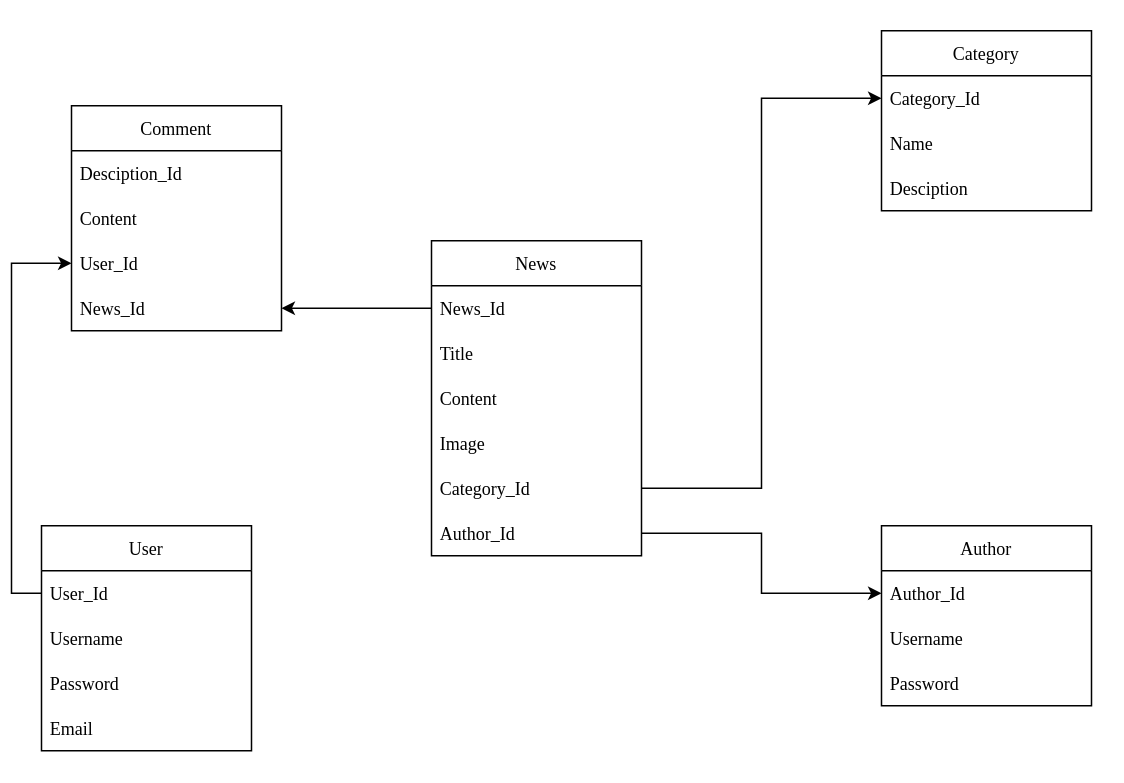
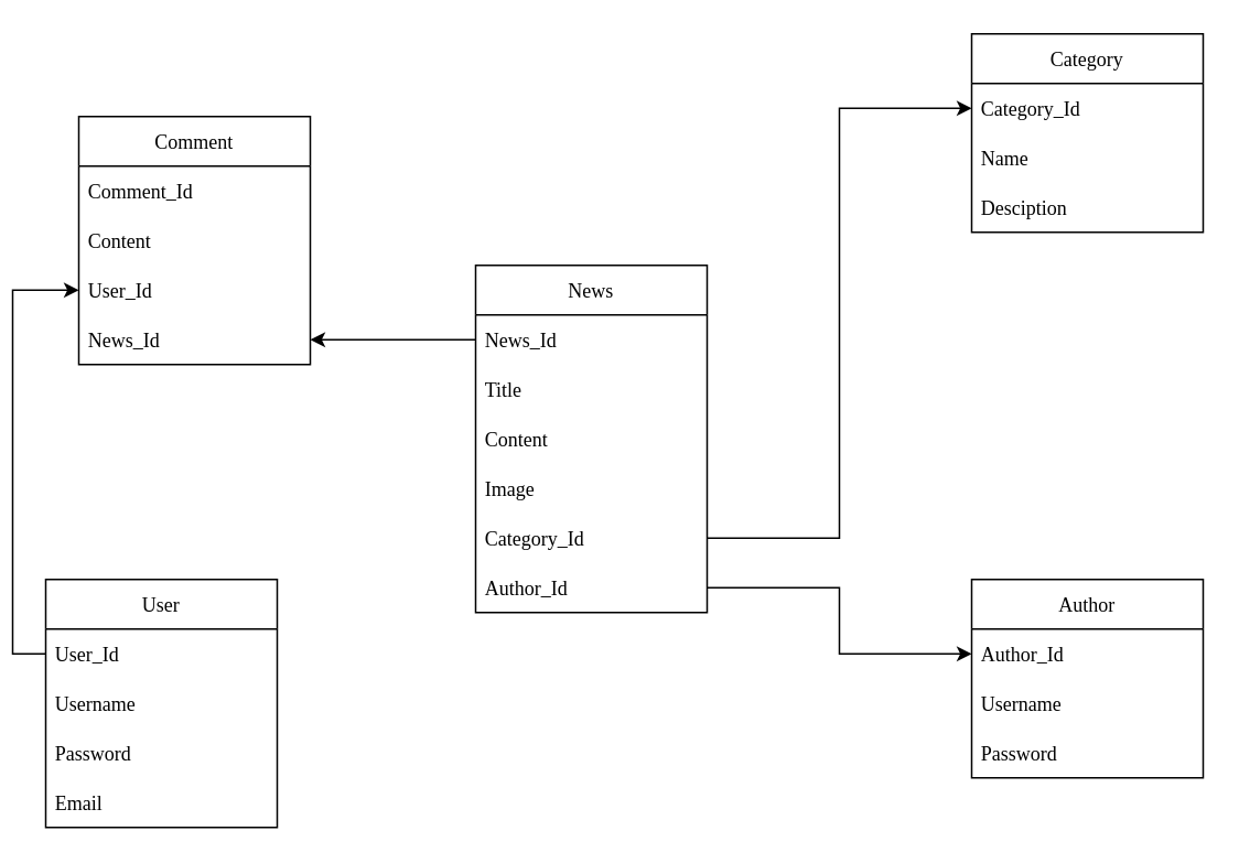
  <mxCell id="0" />
  <mxCell id="1" parent="0" />
  <mxCell id="2" value="News" style="swimlane;fontStyle=0;childLayout=stackLayout;horizontal=1;startSize=30;horizontalStack=0;resizeParent=1;resizeParentMax=0;resizeLast=0;collapsible=1;marginBottom=0;fontFamily=Times New Roman;" vertex="1" parent="1"><mxGeometry x="280" y="160" width="140" height="210" as="geometry" /></mxCell>
  <mxCell id="3" value="News_Id" style="text;strokeColor=none;fillColor=none;align=left;verticalAlign=middle;spacingLeft=4;spacingRight=4;overflow=hidden;points=[[0,0.5],[1,0.5]];portConstraint=eastwest;rotatable=0;fontFamily=Times New Roman;" vertex="1" parent="2"><mxGeometry y="30" width="140" height="30" as="geometry" /></mxCell>
  <mxCell id="4" value="Title" style="text;strokeColor=none;fillColor=none;align=left;verticalAlign=middle;spacingLeft=4;spacingRight=4;overflow=hidden;points=[[0,0.5],[1,0.5]];portConstraint=eastwest;rotatable=0;fontFamily=Times New Roman;" vertex="1" parent="2"><mxGeometry y="60" width="140" height="30" as="geometry" /></mxCell>
  <mxCell id="5" value="Content" style="text;strokeColor=none;fillColor=none;align=left;verticalAlign=middle;spacingLeft=4;spacingRight=4;overflow=hidden;points=[[0,0.5],[1,0.5]];portConstraint=eastwest;rotatable=0;fontFamily=Times New Roman;" vertex="1" parent="2"><mxGeometry y="90" width="140" height="30" as="geometry" /></mxCell>
  <mxCell id="6" value="Image" style="text;strokeColor=none;fillColor=none;align=left;verticalAlign=middle;spacingLeft=4;spacingRight=4;overflow=hidden;points=[[0,0.5],[1,0.5]];portConstraint=eastwest;rotatable=0;fontFamily=Times New Roman;" vertex="1" parent="2"><mxGeometry y="120" width="140" height="30" as="geometry" /></mxCell>
  <mxCell id="7" value="Category_Id" style="text;strokeColor=none;fillColor=none;align=left;verticalAlign=middle;spacingLeft=4;spacingRight=4;overflow=hidden;points=[[0,0.5],[1,0.5]];portConstraint=eastwest;rotatable=0;fontFamily=Times New Roman;" vertex="1" parent="2"><mxGeometry y="150" width="140" height="30" as="geometry" /></mxCell>
  <mxCell id="8" value="Author_Id" style="text;strokeColor=none;fillColor=none;align=left;verticalAlign=middle;spacingLeft=4;spacingRight=4;overflow=hidden;points=[[0,0.5],[1,0.5]];portConstraint=eastwest;rotatable=0;fontFamily=Times New Roman;" vertex="1" parent="2"><mxGeometry y="180" width="140" height="30" as="geometry" /></mxCell>
  <mxCell id="9" value="Category" style="swimlane;fontStyle=0;childLayout=stackLayout;horizontal=1;startSize=30;horizontalStack=0;resizeParent=1;resizeParentMax=0;resizeLast=0;collapsible=1;marginBottom=0;fontFamily=Times New Roman;" vertex="1" parent="1"><mxGeometry x="580" y="20" width="140" height="120" as="geometry" /></mxCell>
  <mxCell id="10" value="Category_Id" style="text;strokeColor=none;fillColor=none;align=left;verticalAlign=middle;spacingLeft=4;spacingRight=4;overflow=hidden;points=[[0,0.5],[1,0.5]];portConstraint=eastwest;rotatable=0;fontFamily=Times New Roman;" vertex="1" parent="9"><mxGeometry y="30" width="140" height="30" as="geometry" /></mxCell>
  <mxCell id="11" value="Name" style="text;strokeColor=none;fillColor=none;align=left;verticalAlign=middle;spacingLeft=4;spacingRight=4;overflow=hidden;points=[[0,0.5],[1,0.5]];portConstraint=eastwest;rotatable=0;fontFamily=Times New Roman;" vertex="1" parent="9"><mxGeometry y="60" width="140" height="30" as="geometry" /></mxCell>
  <mxCell id="12" value="Desciption" style="text;strokeColor=none;fillColor=none;align=left;verticalAlign=middle;spacingLeft=4;spacingRight=4;overflow=hidden;points=[[0,0.5],[1,0.5]];portConstraint=eastwest;rotatable=0;fontFamily=Times New Roman;" vertex="1" parent="9"><mxGeometry y="90" width="140" height="30" as="geometry" /></mxCell>
  <mxCell id="13" style="edgeStyle=orthogonalEdgeStyle;rounded=0;orthogonalLoop=1;jettySize=auto;html=1;exitX=1;exitY=0.5;exitDx=0;exitDy=0;entryX=0;entryY=0.5;entryDx=0;entryDy=0;" edge="1" parent="1" source="7" target="10"><mxGeometry relative="1" as="geometry" /></mxCell>
  <mxCell id="14" value="Author" style="swimlane;fontStyle=0;childLayout=stackLayout;horizontal=1;startSize=30;horizontalStack=0;resizeParent=1;resizeParentMax=0;resizeLast=0;collapsible=1;marginBottom=0;fontFamily=Times New Roman;" vertex="1" parent="1"><mxGeometry x="580" y="350" width="140" height="120" as="geometry" /></mxCell>
  <mxCell id="15" value="Author_Id" style="text;strokeColor=none;fillColor=none;align=left;verticalAlign=middle;spacingLeft=4;spacingRight=4;overflow=hidden;points=[[0,0.5],[1,0.5]];portConstraint=eastwest;rotatable=0;fontFamily=Times New Roman;" vertex="1" parent="14"><mxGeometry y="30" width="140" height="30" as="geometry" /></mxCell>
  <mxCell id="16" value="Username" style="text;strokeColor=none;fillColor=none;align=left;verticalAlign=middle;spacingLeft=4;spacingRight=4;overflow=hidden;points=[[0,0.5],[1,0.5]];portConstraint=eastwest;rotatable=0;fontFamily=Times New Roman;" vertex="1" parent="14"><mxGeometry y="60" width="140" height="30" as="geometry" /></mxCell>
  <mxCell id="17" value="Password" style="text;strokeColor=none;fillColor=none;align=left;verticalAlign=middle;spacingLeft=4;spacingRight=4;overflow=hidden;points=[[0,0.5],[1,0.5]];portConstraint=eastwest;rotatable=0;fontFamily=Times New Roman;" vertex="1" parent="14"><mxGeometry y="90" width="140" height="30" as="geometry" /></mxCell>
  <mxCell id="18" style="edgeStyle=orthogonalEdgeStyle;rounded=0;orthogonalLoop=1;jettySize=auto;html=1;exitX=1;exitY=0.5;exitDx=0;exitDy=0;entryX=0;entryY=0.5;entryDx=0;entryDy=0;" edge="1" parent="1" source="8" target="15"><mxGeometry relative="1" as="geometry" /></mxCell>
  <mxCell id="19" value="Comment" style="swimlane;fontStyle=0;childLayout=stackLayout;horizontal=1;startSize=30;horizontalStack=0;resizeParent=1;resizeParentMax=0;resizeLast=0;collapsible=1;marginBottom=0;fontFamily=Times New Roman;" vertex="1" parent="1"><mxGeometry x="40" y="70" width="140" height="150" as="geometry" /></mxCell>
- <mxCell id="20" value="Desciption_Id" style="text;strokeColor=none;fillColor=none;align=left;verticalAlign=middle;spacingLeft=4;spacingRight=4;overflow=hidden;points=[[0,0.5],[1,0.5]];portConstraint=eastwest;rotatable=0;fontFamily=Times New Roman;" vertex="1" parent="19"><mxGeometry y="30" width="140" height="30" as="geometry" /></mxCell>
+ <mxCell id="20" value="Comment_Id" style="text;strokeColor=none;fillColor=none;align=left;verticalAlign=middle;spacingLeft=4;spacingRight=4;overflow=hidden;points=[[0,0.5],[1,0.5]];portConstraint=eastwest;rotatable=0;fontFamily=Times New Roman;" vertex="1" parent="19"><mxGeometry y="30" width="140" height="30" as="geometry" /></mxCell>
  <mxCell id="21" value="Content" style="text;strokeColor=none;fillColor=none;align=left;verticalAlign=middle;spacingLeft=4;spacingRight=4;overflow=hidden;points=[[0,0.5],[1,0.5]];portConstraint=eastwest;rotatable=0;fontFamily=Times New Roman;" vertex="1" parent="19"><mxGeometry y="60" width="140" height="30" as="geometry" /></mxCell>
  <mxCell id="22" value="User_Id" style="text;strokeColor=none;fillColor=none;align=left;verticalAlign=middle;spacingLeft=4;spacingRight=4;overflow=hidden;points=[[0,0.5],[1,0.5]];portConstraint=eastwest;rotatable=0;fontFamily=Times New Roman;" vertex="1" parent="19"><mxGeometry y="90" width="140" height="30" as="geometry" /></mxCell>
  <mxCell id="23" value="News_Id" style="text;strokeColor=none;fillColor=none;align=left;verticalAlign=middle;spacingLeft=4;spacingRight=4;overflow=hidden;points=[[0,0.5],[1,0.5]];portConstraint=eastwest;rotatable=0;fontFamily=Times New Roman;" vertex="1" parent="19"><mxGeometry y="120" width="140" height="30" as="geometry" /></mxCell>
  <mxCell id="24" style="edgeStyle=orthogonalEdgeStyle;rounded=0;orthogonalLoop=1;jettySize=auto;html=1;exitX=0;exitY=0.5;exitDx=0;exitDy=0;entryX=1;entryY=0.5;entryDx=0;entryDy=0;" edge="1" parent="1" source="3" target="23"><mxGeometry relative="1" as="geometry" /></mxCell>
  <mxCell id="25" value="User" style="swimlane;fontStyle=0;childLayout=stackLayout;horizontal=1;startSize=30;horizontalStack=0;resizeParent=1;resizeParentMax=0;resizeLast=0;collapsible=1;marginBottom=0;fontFamily=Times New Roman;" vertex="1" parent="1"><mxGeometry x="20" y="350" width="140" height="150" as="geometry" /></mxCell>
  <mxCell id="26" value="User_Id" style="text;strokeColor=none;fillColor=none;align=left;verticalAlign=middle;spacingLeft=4;spacingRight=4;overflow=hidden;points=[[0,0.5],[1,0.5]];portConstraint=eastwest;rotatable=0;fontFamily=Times New Roman;" vertex="1" parent="25"><mxGeometry y="30" width="140" height="30" as="geometry" /></mxCell>
  <mxCell id="27" value="Username" style="text;strokeColor=none;fillColor=none;align=left;verticalAlign=middle;spacingLeft=4;spacingRight=4;overflow=hidden;points=[[0,0.5],[1,0.5]];portConstraint=eastwest;rotatable=0;fontFamily=Times New Roman;" vertex="1" parent="25"><mxGeometry y="60" width="140" height="30" as="geometry" /></mxCell>
  <mxCell id="28" value="Password" style="text;strokeColor=none;fillColor=none;align=left;verticalAlign=middle;spacingLeft=4;spacingRight=4;overflow=hidden;points=[[0,0.5],[1,0.5]];portConstraint=eastwest;rotatable=0;fontFamily=Times New Roman;" vertex="1" parent="25"><mxGeometry y="90" width="140" height="30" as="geometry" /></mxCell>
  <mxCell id="29" value="Email" style="text;strokeColor=none;fillColor=none;align=left;verticalAlign=middle;spacingLeft=4;spacingRight=4;overflow=hidden;points=[[0,0.5],[1,0.5]];portConstraint=eastwest;rotatable=0;fontFamily=Times New Roman;" vertex="1" parent="25"><mxGeometry y="120" width="140" height="30" as="geometry" /></mxCell>
  <mxCell id="30" style="edgeStyle=orthogonalEdgeStyle;rounded=0;orthogonalLoop=1;jettySize=auto;html=1;exitX=0;exitY=0.5;exitDx=0;exitDy=0;entryX=0;entryY=0.5;entryDx=0;entryDy=0;" edge="1" parent="1" source="26" target="22"><mxGeometry relative="1" as="geometry" /></mxCell>
